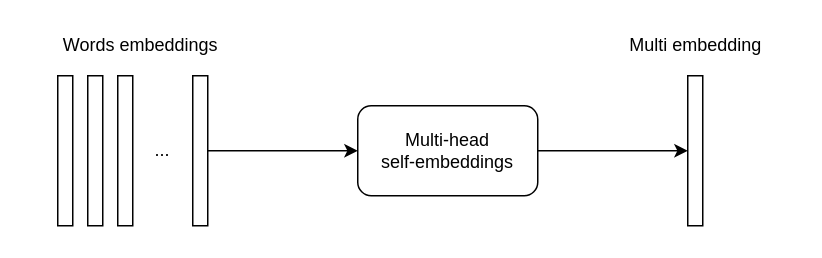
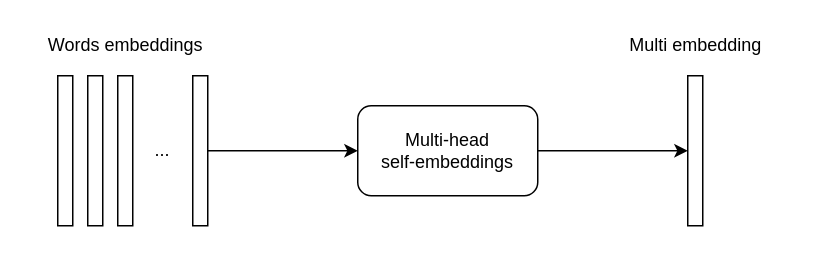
  <mxCell id="0" />
  <mxCell id="1" parent="0" />
  <mxCell id="2" value="" style="rounded=0;whiteSpace=wrap;html=1;" vertex="1" parent="1"><mxGeometry x="38" y="50" width="10" height="100" as="geometry" /></mxCell>
  <mxCell id="3" value="" style="rounded=0;whiteSpace=wrap;html=1;" vertex="1" parent="1"><mxGeometry x="58" y="50" width="10" height="100" as="geometry" /></mxCell>
  <mxCell id="4" value="" style="rounded=0;whiteSpace=wrap;html=1;" vertex="1" parent="1"><mxGeometry x="78" y="50" width="10" height="100" as="geometry" /></mxCell>
  <mxCell id="5" value="" style="rounded=0;whiteSpace=wrap;html=1;" vertex="1" parent="1"><mxGeometry x="128" y="50" width="10" height="100" as="geometry" /></mxCell>
  <mxCell id="6" value="..." style="text;html=1;strokeColor=none;fillColor=none;align=center;verticalAlign=middle;whiteSpace=wrap;rounded=0;" vertex="1" parent="1"><mxGeometry x="88" y="90" width="40" height="20" as="geometry" /></mxCell>
- <mxCell id="7" value="Words embeddings" style="text;html=1;strokeColor=none;fillColor=none;align=center;verticalAlign=middle;whiteSpace=wrap;rounded=0;" vertex="1" parent="1"><mxGeometry x="30.5" y="20" width="125" height="20" as="geometry" /></mxCell>
+ <mxCell id="7" value="Words embeddings" style="text;html=1;strokeColor=none;fillColor=none;align=center;verticalAlign=middle;whiteSpace=wrap;rounded=0;" vertex="1" parent="1"><mxGeometry x="20.5" y="20" width="125" height="20" as="geometry" /></mxCell>
  <mxCell id="8" value="" style="rounded=0;whiteSpace=wrap;html=1;" vertex="1" parent="1"><mxGeometry x="458" y="50" width="10" height="100" as="geometry" /></mxCell>
  <mxCell id="9" value="&lt;div&gt;Multi-head&lt;/div&gt;&lt;div&gt;self-embeddings&lt;br&gt;&lt;/div&gt;" style="rounded=1;whiteSpace=wrap;html=1;" vertex="1" parent="1"><mxGeometry x="238" y="70" width="120" height="60" as="geometry" /></mxCell>
  <mxCell id="10" value="" style="endArrow=classic;html=1;exitX=1;exitY=0.5;exitDx=0;exitDy=0;entryX=0;entryY=0.5;entryDx=0;entryDy=0;" edge="1" parent="1" source="5" target="9"><mxGeometry width="50" height="50" relative="1" as="geometry"><mxPoint x="368" y="270" as="sourcePoint" /><mxPoint x="418" y="220" as="targetPoint" /></mxGeometry></mxCell>
  <mxCell id="11" value="" style="endArrow=classic;html=1;exitX=1;exitY=0.5;exitDx=0;exitDy=0;entryX=0;entryY=0.5;entryDx=0;entryDy=0;" edge="1" parent="1" source="9" target="8"><mxGeometry width="50" height="50" relative="1" as="geometry"><mxPoint x="368" y="270" as="sourcePoint" /><mxPoint x="418" y="220" as="targetPoint" /></mxGeometry></mxCell>
  <mxCell id="12" value="Multi embedding" style="text;html=1;strokeColor=none;fillColor=none;align=center;verticalAlign=middle;whiteSpace=wrap;rounded=0;" vertex="1" parent="1"><mxGeometry x="400.5" y="20" width="125" height="20" as="geometry" /></mxCell>
